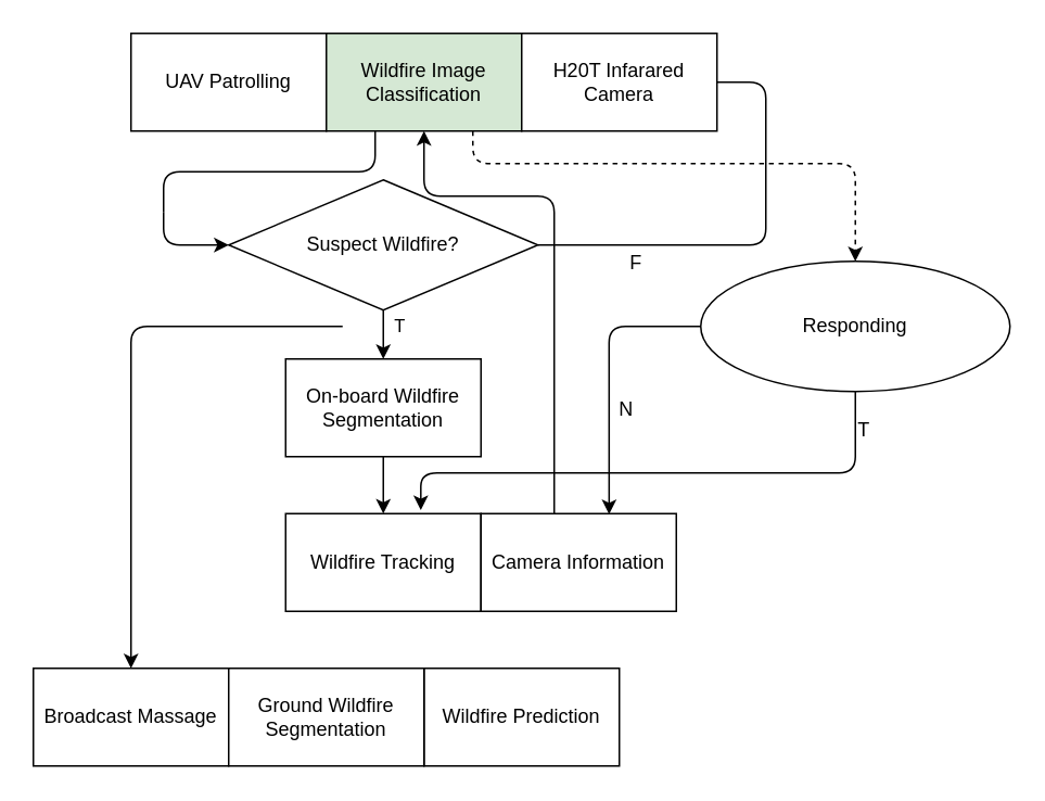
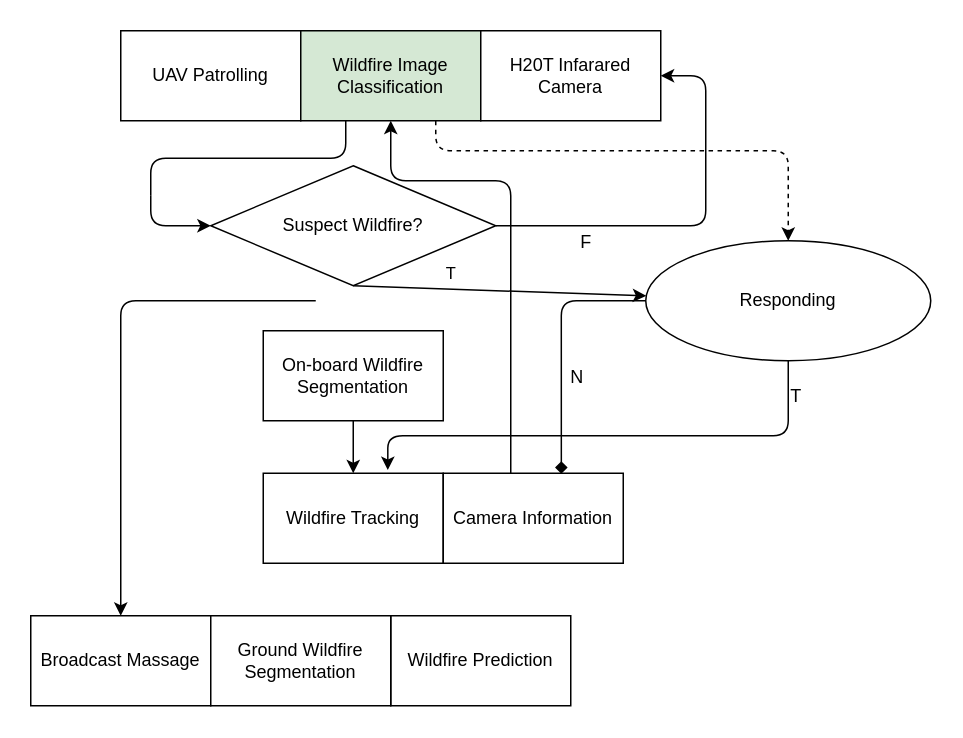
  <mxCell id="0" />
  <mxCell id="1" parent="0" />
  <mxCell id="2" value="Suspect Wildfire?" style="rhombus;whiteSpace=wrap;html=1;" parent="1" vertex="1"><mxGeometry x="140" y="110" width="190" height="80" as="geometry" /></mxCell>
  <mxCell id="3" value="" style="group" parent="1" vertex="1" connectable="0"><mxGeometry x="80" y="20" width="360" height="60" as="geometry" /></mxCell>
  <mxCell id="4" value="UAV Patrolling" style="rounded=0;whiteSpace=wrap;html=1;" parent="3" vertex="1"><mxGeometry width="120" height="60" as="geometry" /></mxCell>
  <mxCell id="5" value="Wildfire Image Classification" style="rounded=0;whiteSpace=wrap;html=1;fillColor=#d5e8d4;" parent="3" vertex="1"><mxGeometry x="120" width="120" height="60" as="geometry" /></mxCell>
  <mxCell id="6" value="H20T Infarared Camera" style="rounded=0;whiteSpace=wrap;html=1;" parent="3" vertex="1"><mxGeometry x="240" width="120" height="60" as="geometry" /></mxCell>
- <mxCell id="7" value="T" style="endArrow=classic;html=1;entryX=0.5;entryY=0;entryDx=0;entryDy=0;exitX=0.5;exitY=1;exitDx=0;exitDy=0;" parent="1" source="2" target="11" edge="1"><mxGeometry x="-0.333" y="10" width="50" height="50" relative="1" as="geometry"><mxPoint x="280" y="200" as="sourcePoint" /><mxPoint x="480" y="190" as="targetPoint" /><mxPoint as="offset" /></mxGeometry></mxCell>
- <mxCell id="8" value="" style="edgeStyle=elbowEdgeStyle;elbow=horizontal;endArrow=none;html=1;exitX=1;exitY=0.5;exitDx=0;exitDy=0;entryX=1;entryY=0.5;entryDx=0;entryDy=0;jumpStyle=arc;" parent="1" source="2" target="6" edge="1"><mxGeometry width="50" height="50" relative="1" as="geometry"><mxPoint x="460" y="200" as="sourcePoint" /><mxPoint x="510" y="150" as="targetPoint" /><Array as="points"><mxPoint x="470" y="100" /><mxPoint x="510" y="120" /></Array></mxGeometry></mxCell>
+ <mxCell id="7" value="T" style="endArrow=classic;html=1;exitX=0.5;exitY=1;exitDx=0;exitDy=0;" parent="1" source="2" target="19" edge="1"><mxGeometry x="-0.333" y="10" width="50" height="50" relative="1" as="geometry"><mxPoint x="280" y="200" as="sourcePoint" /><mxPoint x="480" y="190" as="targetPoint" /><mxPoint as="offset" /></mxGeometry></mxCell>
+ <mxCell id="8" value="" style="edgeStyle=elbowEdgeStyle;elbow=horizontal;endArrow=classic;html=1;exitX=1;exitY=0.5;exitDx=0;exitDy=0;entryX=1;entryY=0.5;entryDx=0;entryDy=0;jumpStyle=arc;" parent="1" source="2" target="6" edge="1"><mxGeometry width="50" height="50" relative="1" as="geometry"><mxPoint x="460" y="200" as="sourcePoint" /><mxPoint x="510" y="150" as="targetPoint" /><Array as="points"><mxPoint x="470" y="100" /><mxPoint x="510" y="120" /></Array></mxGeometry></mxCell>
  <mxCell id="9" value="F" style="text;html=1;resizable=0;points=[];align=center;verticalAlign=middle;labelBackgroundColor=#ffffff;" parent="8" vertex="1" connectable="0"><mxGeometry x="-0.579" y="-2" relative="1" as="geometry"><mxPoint x="2.5" y="8" as="offset" /></mxGeometry></mxCell>
  <mxCell id="10" value="Wildfire Tracking" style="rounded=0;whiteSpace=wrap;html=1;" parent="1" vertex="1"><mxGeometry x="175" y="315" width="120" height="60" as="geometry" /></mxCell>
  <mxCell id="11" value="On-board Wildfire Segmentation" style="rounded=0;whiteSpace=wrap;html=1;" parent="1" vertex="1"><mxGeometry x="175" y="220" width="120" height="60" as="geometry" /></mxCell>
  <mxCell id="12" value="" style="endArrow=classic;html=1;exitX=0.5;exitY=1;exitDx=0;exitDy=0;entryX=0.5;entryY=0;entryDx=0;entryDy=0;" parent="1" source="11" target="10" edge="1"><mxGeometry width="50" height="50" relative="1" as="geometry"><mxPoint x="340" y="220" as="sourcePoint" /><mxPoint x="380" y="240" as="targetPoint" /></mxGeometry></mxCell>
  <mxCell id="13" value="" style="group" parent="1" vertex="1" connectable="0"><mxGeometry x="20" y="410" width="360" height="60" as="geometry" /></mxCell>
  <mxCell id="14" value="Broadcast Massage" style="rounded=0;whiteSpace=wrap;html=1;" parent="13" vertex="1"><mxGeometry width="120" height="60" as="geometry" /></mxCell>
  <mxCell id="15" value="" style="group" parent="13" vertex="1" connectable="0"><mxGeometry x="120" width="240" height="60" as="geometry" /></mxCell>
  <mxCell id="16" value="Wildfire Prediction" style="rounded=0;whiteSpace=wrap;html=1;" parent="15" vertex="1"><mxGeometry x="120" width="120" height="60" as="geometry" /></mxCell>
  <mxCell id="17" value="Ground Wildfire Segmentation" style="rounded=0;whiteSpace=wrap;html=1;" parent="15" vertex="1"><mxGeometry width="120" height="60" as="geometry" /></mxCell>
  <mxCell id="18" value="" style="edgeStyle=segmentEdgeStyle;endArrow=classic;html=1;entryX=0.5;entryY=0;entryDx=0;entryDy=0;" parent="1" target="14" edge="1"><mxGeometry width="50" height="50" relative="1" as="geometry"><mxPoint x="210" y="200" as="sourcePoint" /><mxPoint x="90" y="240" as="targetPoint" /></mxGeometry></mxCell>
  <mxCell id="19" value="Responding" style="ellipse;whiteSpace=wrap;html=1;" parent="1" vertex="1"><mxGeometry x="430" y="160" width="190" height="80" as="geometry" /></mxCell>
  <mxCell id="20" value="Camera Information" style="rounded=0;whiteSpace=wrap;html=1;" parent="1" vertex="1"><mxGeometry x="295" y="315" width="120" height="60" as="geometry" /></mxCell>
  <mxCell id="21" value="" style="edgeStyle=elbowEdgeStyle;elbow=vertical;endArrow=classic;html=1;exitX=0.375;exitY=0.002;exitDx=0;exitDy=0;entryX=0.5;entryY=1;entryDx=0;entryDy=0;exitPerimeter=0;" parent="1" source="20" target="5" edge="1"><mxGeometry width="50" height="50" relative="1" as="geometry"><mxPoint x="360" y="270" as="sourcePoint" /><mxPoint x="250" y="81" as="targetPoint" /><Array as="points"><mxPoint x="355" y="120" /><mxPoint x="310" y="120" /><mxPoint x="290" y="120" /><mxPoint x="330" y="110" /><mxPoint x="330" y="100" /></Array></mxGeometry></mxCell>
  <mxCell id="22" value="" style="edgeStyle=elbowEdgeStyle;elbow=vertical;endArrow=classic;html=1;exitX=0.75;exitY=1;exitDx=0;exitDy=0;entryX=0.5;entryY=0;entryDx=0;entryDy=0;dashed=1;" parent="1" source="5" target="19" edge="1"><mxGeometry width="50" height="50" relative="1" as="geometry"><mxPoint x="550" y="140" as="sourcePoint" /><mxPoint x="600" y="90" as="targetPoint" /><Array as="points"><mxPoint x="400" y="100" /></Array></mxGeometry></mxCell>
  <mxCell id="23" value="" style="edgeStyle=elbowEdgeStyle;elbow=vertical;endArrow=classic;html=1;exitX=0.5;exitY=1;exitDx=0;exitDy=0;entryX=0.692;entryY=-0.036;entryDx=0;entryDy=0;entryPerimeter=0;" parent="1" source="19" target="10" edge="1"><mxGeometry width="50" height="50" relative="1" as="geometry"><mxPoint x="500" y="320" as="sourcePoint" /><mxPoint x="550" y="270" as="targetPoint" /><Array as="points"><mxPoint x="380" y="290" /><mxPoint x="410" y="280" /></Array></mxGeometry></mxCell>
  <mxCell id="24" value="T" style="text;html=1;resizable=0;points=[];align=center;verticalAlign=middle;labelBackgroundColor=#ffffff;" parent="23" vertex="1" connectable="0"><mxGeometry x="-0.867" relative="1" as="geometry"><mxPoint x="4.5" as="offset" /></mxGeometry></mxCell>
  <mxCell id="25" value="" style="group" parent="1" vertex="1" connectable="0"><mxGeometry x="100" y="130" height="20" as="geometry" /></mxCell>
  <mxCell id="26" value="" style="edgeStyle=elbowEdgeStyle;elbow=vertical;endArrow=none;html=1;exitX=0.25;exitY=1;exitDx=0;exitDy=0;endFill=0;" parent="25" source="5" edge="1"><mxGeometry width="50" height="50" relative="1" as="geometry"><mxPoint x="10" y="20" as="sourcePoint" /><mxPoint as="targetPoint" /></mxGeometry></mxCell>
  <mxCell id="27" value="" style="edgeStyle=segmentEdgeStyle;endArrow=classic;html=1;entryX=0;entryY=0.5;entryDx=0;entryDy=0;" parent="25" target="2" edge="1"><mxGeometry width="50" height="50" relative="1" as="geometry"><mxPoint as="sourcePoint" /><mxPoint x="20" y="10" as="targetPoint" /><Array as="points"><mxPoint y="20" /></Array></mxGeometry></mxCell>
- <mxCell id="28" value="" style="edgeStyle=segmentEdgeStyle;endArrow=classic;html=1;exitX=0;exitY=0.5;exitDx=0;exitDy=0;entryX=0.656;entryY=0.006;entryDx=0;entryDy=0;entryPerimeter=0;" parent="1" source="19" target="20" edge="1"><mxGeometry width="50" height="50" relative="1" as="geometry"><mxPoint x="380" y="270" as="sourcePoint" /><mxPoint x="430" y="220" as="targetPoint" /></mxGeometry></mxCell>
+ <mxCell id="28" value="" style="edgeStyle=segmentEdgeStyle;endArrow=diamond;html=1;exitX=0;exitY=0.5;exitDx=0;exitDy=0;entryX=0.656;entryY=0.006;entryDx=0;entryDy=0;entryPerimeter=0;" parent="1" source="19" target="20" edge="1"><mxGeometry width="50" height="50" relative="1" as="geometry"><mxPoint x="380" y="270" as="sourcePoint" /><mxPoint x="430" y="220" as="targetPoint" /></mxGeometry></mxCell>
  <mxCell id="29" value="N" style="text;html=1;resizable=0;points=[];align=center;verticalAlign=middle;labelBackgroundColor=#ffffff;" parent="28" vertex="1" connectable="0"><mxGeometry x="0.221" y="-2" relative="1" as="geometry"><mxPoint x="11.5" y="1.5" as="offset" /></mxGeometry></mxCell>
